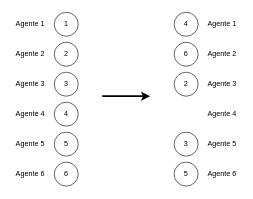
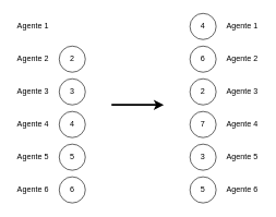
  <mxCell id="0" />
  <mxCell id="1" parent="0" />
  <mxCell id="2" value="4" style="ellipse;whiteSpace=wrap;html=1;" vertex="1" parent="1"><mxGeometry x="90" y="170" width="40" height="40" as="geometry" /></mxCell>
  <mxCell id="3" value="3" style="ellipse;whiteSpace=wrap;html=1;" vertex="1" parent="1"><mxGeometry x="90" y="120" width="40" height="40" as="geometry" /></mxCell>
  <mxCell id="4" value="2" style="ellipse;whiteSpace=wrap;html=1;" vertex="1" parent="1"><mxGeometry x="90" y="70" width="40" height="40" as="geometry" /></mxCell>
- <mxCell id="5" value="1" style="ellipse;whiteSpace=wrap;html=1;" vertex="1" parent="1"><mxGeometry x="90" y="20" width="40" height="40" as="geometry" /></mxCell>
  <mxCell id="6" value="5" style="ellipse;whiteSpace=wrap;html=1;" vertex="1" parent="1"><mxGeometry x="90" y="220" width="40" height="40" as="geometry" /></mxCell>
  <mxCell id="7" value="6" style="ellipse;whiteSpace=wrap;html=1;" vertex="1" parent="1"><mxGeometry x="90" y="270" width="40" height="40" as="geometry" /></mxCell>
+ <mxCell id="8" value="7" style="ellipse;whiteSpace=wrap;html=1;" vertex="1" parent="1"><mxGeometry x="290" y="170" width="40" height="40" as="geometry" /></mxCell>
  <mxCell id="9" value="2" style="ellipse;whiteSpace=wrap;html=1;" vertex="1" parent="1"><mxGeometry x="290" y="120" width="40" height="40" as="geometry" /></mxCell>
  <mxCell id="10" value="6" style="ellipse;whiteSpace=wrap;html=1;" vertex="1" parent="1"><mxGeometry x="290" y="70" width="40" height="40" as="geometry" /></mxCell>
  <mxCell id="11" value="4" style="ellipse;whiteSpace=wrap;html=1;" vertex="1" parent="1"><mxGeometry x="290" y="20" width="40" height="40" as="geometry" /></mxCell>
  <mxCell id="12" value="3" style="ellipse;whiteSpace=wrap;html=1;" vertex="1" parent="1"><mxGeometry x="290" y="220" width="40" height="40" as="geometry" /></mxCell>
  <mxCell id="13" value="5" style="ellipse;whiteSpace=wrap;html=1;" vertex="1" parent="1"><mxGeometry x="290" y="270" width="40" height="40" as="geometry" /></mxCell>
  <mxCell id="14" value="" style="endArrow=classic;html=1;rounded=0;strokeWidth=3;" edge="1" parent="1"><mxGeometry width="50" height="50" relative="1" as="geometry"><mxPoint x="170" y="160" as="sourcePoint" /><mxPoint x="250" y="160" as="targetPoint" /></mxGeometry></mxCell>
  <mxCell id="15" value="Agente 1" style="text;html=1;strokeColor=none;fillColor=none;align=center;verticalAlign=middle;whiteSpace=wrap;rounded=0;" vertex="1" parent="1"><mxGeometry x="20" y="25" width="60" height="30" as="geometry" /></mxCell>
  <mxCell id="16" value="Agente 2" style="text;html=1;strokeColor=none;fillColor=none;align=center;verticalAlign=middle;whiteSpace=wrap;rounded=0;" vertex="1" parent="1"><mxGeometry x="20" y="75" width="60" height="30" as="geometry" /></mxCell>
  <mxCell id="17" value="Agente 3" style="text;html=1;strokeColor=none;fillColor=none;align=center;verticalAlign=middle;whiteSpace=wrap;rounded=0;" vertex="1" parent="1"><mxGeometry x="20" y="125" width="60" height="30" as="geometry" /></mxCell>
  <mxCell id="18" value="Agente 4" style="text;html=1;strokeColor=none;fillColor=none;align=center;verticalAlign=middle;whiteSpace=wrap;rounded=0;" vertex="1" parent="1"><mxGeometry x="20" y="175" width="60" height="30" as="geometry" /></mxCell>
  <mxCell id="19" value="Agente 5" style="text;html=1;strokeColor=none;fillColor=none;align=center;verticalAlign=middle;whiteSpace=wrap;rounded=0;" vertex="1" parent="1"><mxGeometry x="20" y="225" width="60" height="30" as="geometry" /></mxCell>
  <mxCell id="20" value="Agente 6" style="text;html=1;strokeColor=none;fillColor=none;align=center;verticalAlign=middle;whiteSpace=wrap;rounded=0;" vertex="1" parent="1"><mxGeometry x="20" y="275" width="60" height="30" as="geometry" /></mxCell>
  <mxCell id="21" value="Agente 1" style="text;html=1;strokeColor=none;fillColor=none;align=center;verticalAlign=middle;whiteSpace=wrap;rounded=0;" vertex="1" parent="1"><mxGeometry x="340" y="25" width="60" height="30" as="geometry" /></mxCell>
  <mxCell id="22" value="Agente 2" style="text;html=1;strokeColor=none;fillColor=none;align=center;verticalAlign=middle;whiteSpace=wrap;rounded=0;" vertex="1" parent="1"><mxGeometry x="340" y="75" width="60" height="30" as="geometry" /></mxCell>
  <mxCell id="23" value="Agente 3" style="text;html=1;strokeColor=none;fillColor=none;align=center;verticalAlign=middle;whiteSpace=wrap;rounded=0;" vertex="1" parent="1"><mxGeometry x="340" y="125" width="60" height="30" as="geometry" /></mxCell>
  <mxCell id="24" value="Agente 4" style="text;html=1;strokeColor=none;fillColor=none;align=center;verticalAlign=middle;whiteSpace=wrap;rounded=0;" vertex="1" parent="1"><mxGeometry x="340" y="175" width="60" height="30" as="geometry" /></mxCell>
  <mxCell id="25" value="Agente 5" style="text;html=1;strokeColor=none;fillColor=none;align=center;verticalAlign=middle;whiteSpace=wrap;rounded=0;" vertex="1" parent="1"><mxGeometry x="340" y="225" width="60" height="30" as="geometry" /></mxCell>
  <mxCell id="26" value="Agente 6" style="text;html=1;strokeColor=none;fillColor=none;align=center;verticalAlign=middle;whiteSpace=wrap;rounded=0;" vertex="1" parent="1"><mxGeometry x="340" y="275" width="60" height="30" as="geometry" /></mxCell>
